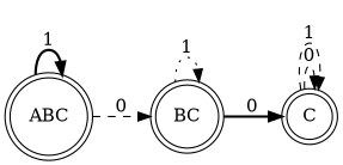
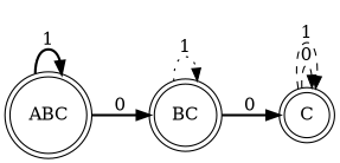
  digraph {
    rankdir=LR
    node [shape=doublecircle]
    edge [style=bold]
    ABC
    BC
    C
    ABC -> ABC [label=1]
-   ABC -> BC [label=0 style=dashed]
+   ABC -> BC [label=0]
    BC -> BC [label=1 style=dotted]
    BC -> C [label=0]
    C -> C [label=0 style=dashed]
    C -> C [label=1 style=dashed]
  }
